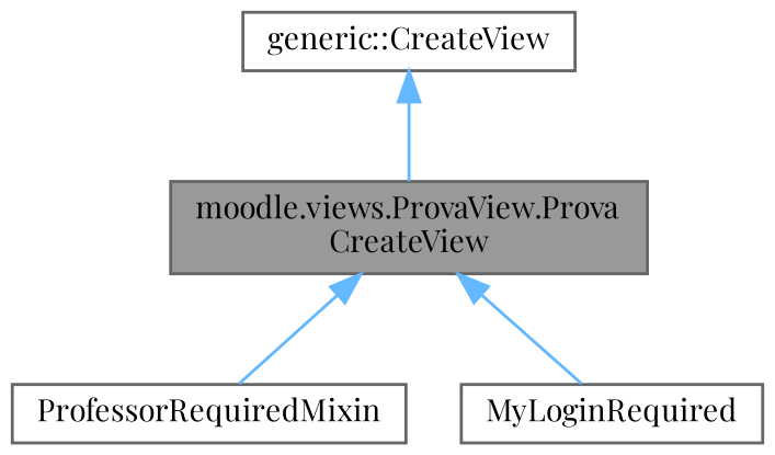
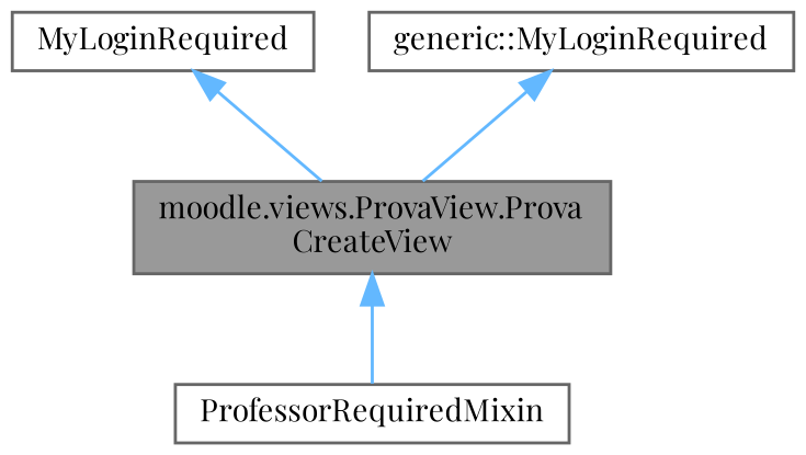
  digraph {
    fontname="Playfair Display"
    node [color=gray40 fillcolor=white fontname="Playfair Display" fontsize=10 shape=box style=filled]
    edge [color=steelblue1 dir=back fontname="Playfair Display" fontsize=10 labelfontname=Helvetica labelfontsize=10 style=solid]
    n1 [fillcolor=grey60 fontcolor=black height=0.2 label="moodle.views.ProvaView.Prova\lCreateView" width=0.4]
    n2 [height=0.2 label=ProfessorRequiredMixin width=0.4]
    n3 [height=0.2 label=MyLoginRequired width=0.4]
-   n4 [height=0.2 label="generic::CreateView" width=0.4]
+   n4 [height=0.2 label="generic::MyLoginRequired" width=0.4]
    n1 -> n2
-   n1 -> n3
+   n3 -> n1
    n4 -> n1
  }
